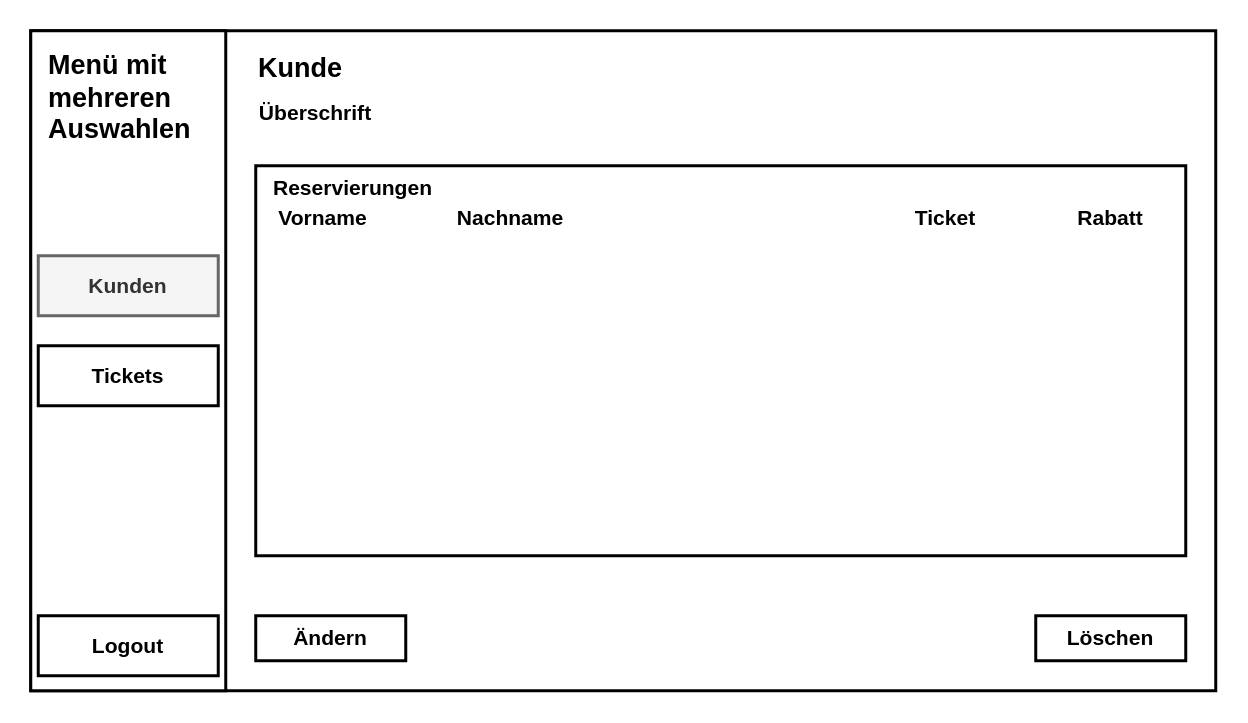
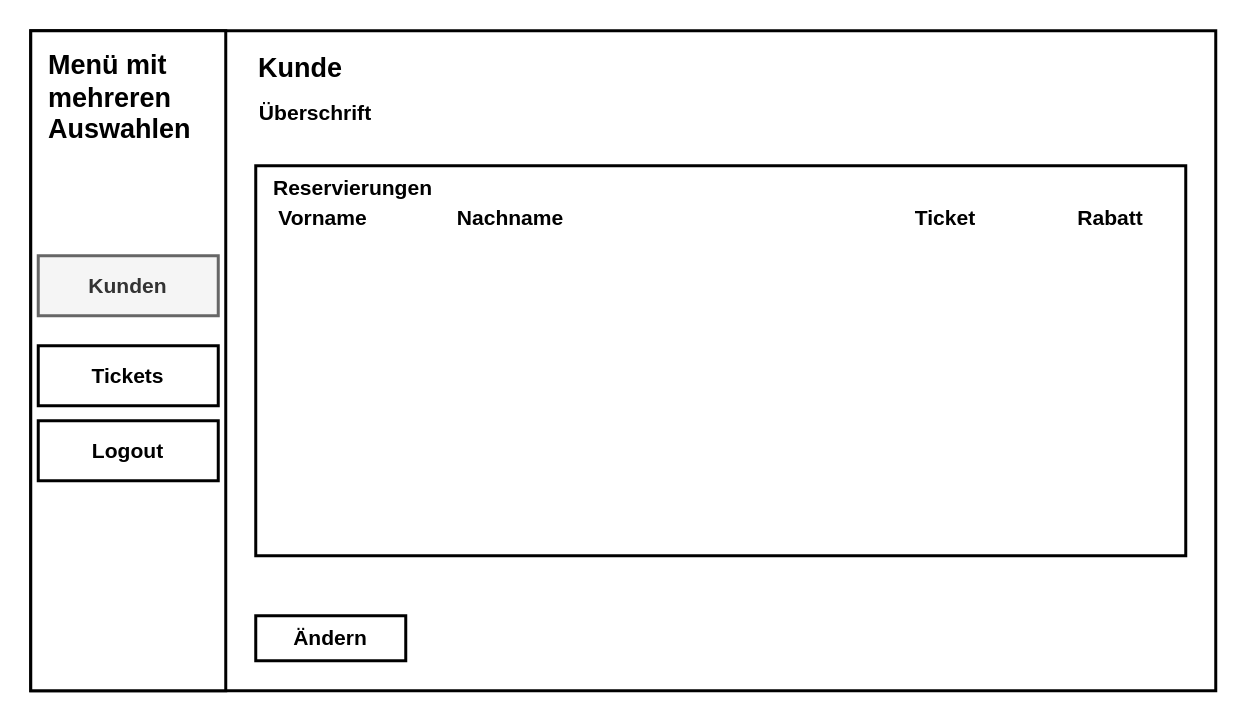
  <mxCell id="0" />
  <mxCell id="1" parent="0" />
  <mxCell id="2" value="&lt;h3&gt;&lt;br&gt;&lt;/h3&gt;" style="rounded=0;whiteSpace=wrap;html=1;strokeWidth=2;" parent="1" vertex="1"><mxGeometry x="20" y="20" width="790" height="440" as="geometry" /></mxCell>
  <mxCell id="3" value="" style="rounded=0;whiteSpace=wrap;html=1;strokeWidth=2;" parent="1" vertex="1"><mxGeometry x="20" y="20" width="130" height="440" as="geometry" /></mxCell>
  <mxCell id="4" value="&lt;h2&gt;Menü mit mehreren Auswahlen&lt;/h2&gt;" style="text;html=1;strokeColor=none;fillColor=none;align=left;verticalAlign=middle;whiteSpace=wrap;rounded=0;" parent="1" vertex="1"><mxGeometry x="30" y="40" width="110" height="50" as="geometry" /></mxCell>
  <mxCell id="5" value="&lt;h3&gt;Kunden&lt;/h3&gt;" style="rounded=0;whiteSpace=wrap;html=1;strokeWidth=2;fillColor=#f5f5f5;fontColor=#333333;strokeColor=#666666;" parent="1" vertex="1"><mxGeometry x="25" y="170" width="120" height="40" as="geometry" /></mxCell>
  <mxCell id="6" value="&lt;h3&gt;Tickets&lt;/h3&gt;" style="rounded=0;whiteSpace=wrap;html=1;strokeWidth=2;" parent="1" vertex="1"><mxGeometry x="25" y="230" width="120" height="40" as="geometry" /></mxCell>
  <mxCell id="7" value="&lt;h3&gt;Überschrift&lt;/h3&gt;" style="text;html=1;strokeColor=none;fillColor=none;align=center;verticalAlign=middle;whiteSpace=wrap;rounded=0;" parent="1" vertex="1"><mxGeometry x="180" y="60" width="60" height="30" as="geometry" /></mxCell>
  <mxCell id="8" value="&lt;h2&gt;Kunde&lt;/h2&gt;" style="text;html=1;strokeColor=none;fillColor=none;align=center;verticalAlign=middle;whiteSpace=wrap;rounded=0;" parent="1" vertex="1"><mxGeometry x="170" y="30" width="60" height="30" as="geometry" /></mxCell>
  <mxCell id="9" value="&lt;h3&gt;Ändern&lt;/h3&gt;" style="rounded=0;whiteSpace=wrap;html=1;strokeWidth=2;" parent="1" vertex="1"><mxGeometry x="170" y="410" width="100" height="30" as="geometry" /></mxCell>
- <mxCell id="10" value="&lt;h3&gt;Löschen&lt;/h3&gt;" style="rounded=0;whiteSpace=wrap;html=1;strokeWidth=2;" parent="1" vertex="1"><mxGeometry x="690" y="410" width="100" height="30" as="geometry" /></mxCell>
  <mxCell id="11" value="" style="rounded=0;whiteSpace=wrap;html=1;strokeWidth=2;" parent="1" vertex="1"><mxGeometry x="170" y="110" width="620" height="260" as="geometry" /></mxCell>
  <mxCell id="12" value="&lt;h3&gt;Reservierungen&lt;/h3&gt;" style="text;html=1;strokeColor=none;fillColor=none;align=center;verticalAlign=middle;whiteSpace=wrap;rounded=0;" parent="1" vertex="1"><mxGeometry x="210" y="110" width="50" height="30" as="geometry" /></mxCell>
  <mxCell id="13" value="&lt;h3&gt;Vorname&lt;/h3&gt;" style="text;html=1;strokeColor=none;fillColor=none;align=center;verticalAlign=middle;whiteSpace=wrap;rounded=0;" parent="1" vertex="1"><mxGeometry x="180" y="130" width="70" height="30" as="geometry" /></mxCell>
  <mxCell id="14" value="&lt;h3&gt;Nachname&lt;/h3&gt;" style="text;html=1;strokeColor=none;fillColor=none;align=center;verticalAlign=middle;whiteSpace=wrap;rounded=0;" parent="1" vertex="1"><mxGeometry x="305" y="130" width="70" height="30" as="geometry" /></mxCell>
  <mxCell id="15" value="&lt;h3&gt;Ticket&lt;/h3&gt;" style="text;html=1;strokeColor=none;fillColor=none;align=center;verticalAlign=middle;whiteSpace=wrap;rounded=0;" parent="1" vertex="1"><mxGeometry x="595" y="130" width="70" height="30" as="geometry" /></mxCell>
  <mxCell id="16" value="&lt;h3&gt;Rabatt&lt;/h3&gt;" style="text;html=1;strokeColor=none;fillColor=none;align=center;verticalAlign=middle;whiteSpace=wrap;rounded=0;" parent="1" vertex="1"><mxGeometry x="705" y="130" width="70" height="30" as="geometry" /></mxCell>
- <mxCell id="17" value="&lt;h3&gt;Logout&lt;/h3&gt;" style="rounded=0;whiteSpace=wrap;html=1;strokeWidth=2;" parent="1" vertex="1"><mxGeometry x="25" y="410" width="120" height="40" as="geometry" /></mxCell>
+ <mxCell id="17" value="&lt;h3&gt;Logout&lt;/h3&gt;" style="rounded=0;whiteSpace=wrap;html=1;strokeWidth=2;" parent="1" vertex="1"><mxGeometry x="25" y="280" width="120" height="40" as="geometry" /></mxCell>
